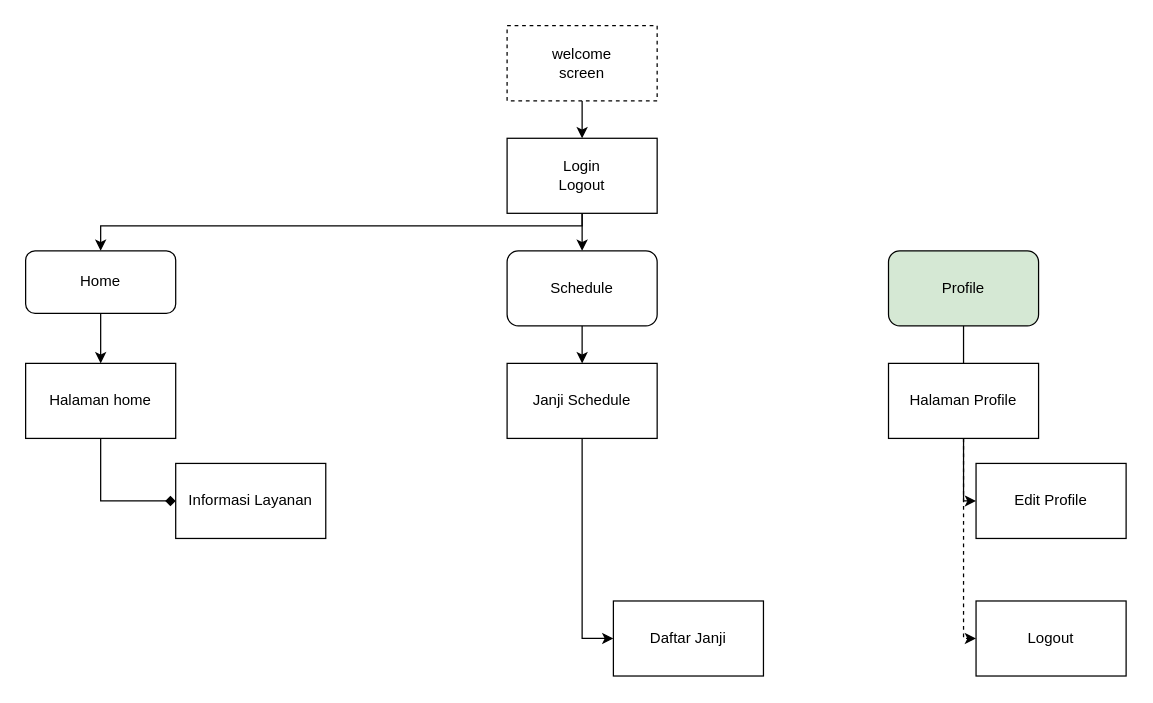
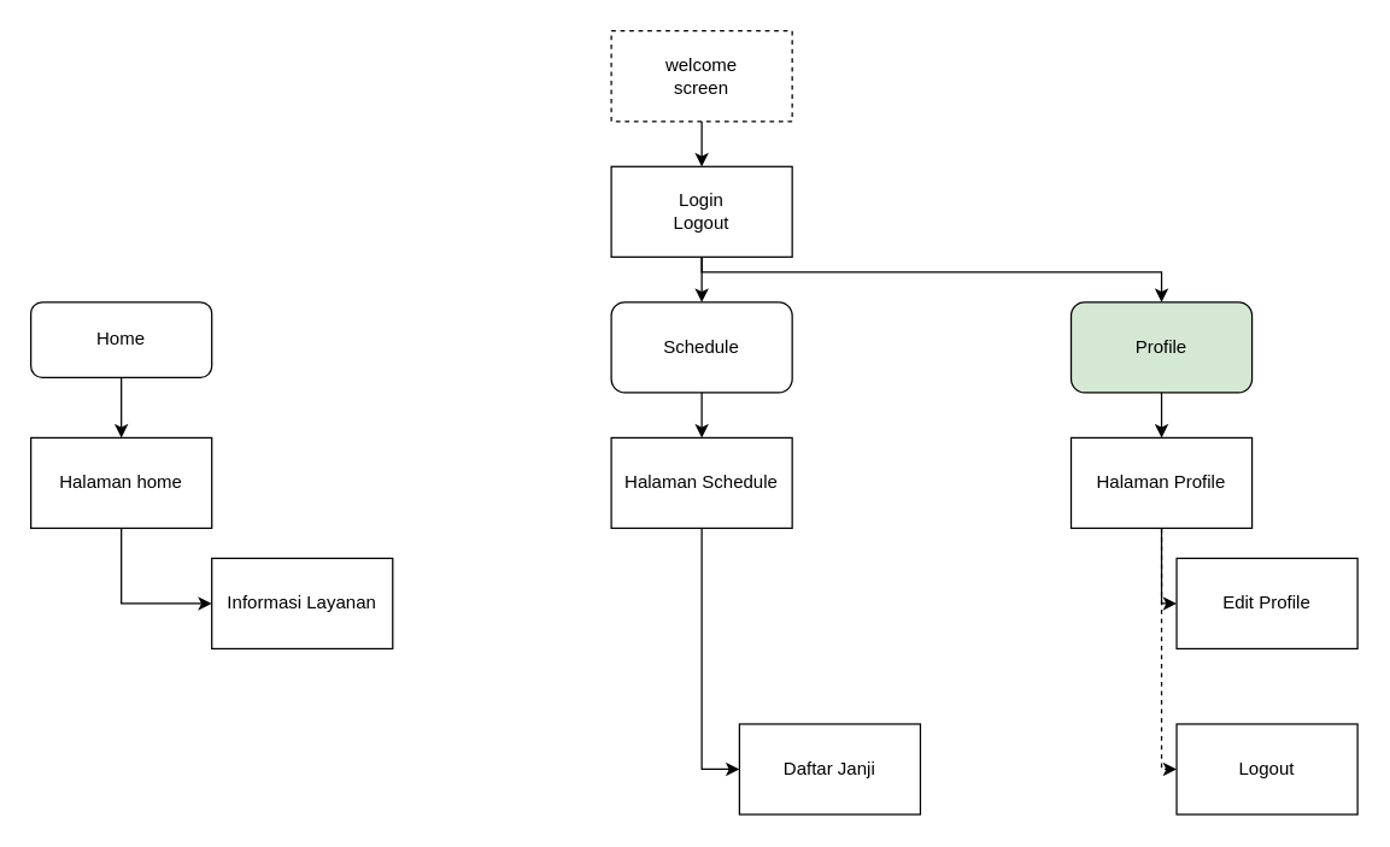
  <mxCell id="0" />
  <mxCell id="1" parent="0" />
  <mxCell id="2" value="" style="edgeStyle=orthogonalEdgeStyle;rounded=0;orthogonalLoop=1;jettySize=auto;html=1;" edge="1" parent="1" source="3" target="7"><mxGeometry relative="1" as="geometry" /></mxCell>
  <mxCell id="3" value="welcome&lt;br&gt;screen" style="rounded=0;whiteSpace=wrap;html=1;dashed=1;" vertex="1" parent="1"><mxGeometry x="405" y="20" width="120" height="60" as="geometry" /></mxCell>
- <mxCell id="4" value="" style="edgeStyle=orthogonalEdgeStyle;rounded=0;orthogonalLoop=1;jettySize=auto;html=1;" edge="1" parent="1" source="7" target="9"><mxGeometry relative="1" as="geometry"><Array as="points"><mxPoint x="465" y="180" /><mxPoint x="80" y="180" /></Array></mxGeometry></mxCell>
  <mxCell id="5" value="" style="edgeStyle=orthogonalEdgeStyle;rounded=0;orthogonalLoop=1;jettySize=auto;html=1;" edge="1" parent="1" source="7" target="11"><mxGeometry relative="1" as="geometry" /></mxCell>
+ <mxCell id="6" value="" style="edgeStyle=orthogonalEdgeStyle;rounded=0;orthogonalLoop=1;jettySize=auto;html=1;exitX=0.5;exitY=1;exitDx=0;exitDy=0;entryX=0.5;entryY=0;entryDx=0;entryDy=0;" edge="1" parent="1" source="7" target="19"><mxGeometry relative="1" as="geometry"><Array as="points"><mxPoint x="465" y="180" /><mxPoint x="770" y="180" /></Array></mxGeometry></mxCell>
  <mxCell id="7" value="Login&lt;br&gt;Logout" style="rounded=0;whiteSpace=wrap;html=1;" vertex="1" parent="1"><mxGeometry x="405" y="110" width="120" height="60" as="geometry" /></mxCell>
  <mxCell id="8" value="" style="edgeStyle=orthogonalEdgeStyle;rounded=0;orthogonalLoop=1;jettySize=auto;html=1;" edge="1" parent="1" source="9" target="13"><mxGeometry relative="1" as="geometry" /></mxCell>
  <mxCell id="9" value="Home" style="whiteSpace=wrap;html=1;rounded=1&#10;;" vertex="1" parent="1"><mxGeometry y="200" width="120" height="50" as="geometry" x="20" /></mxCell>
  <mxCell id="10" value="" style="edgeStyle=orthogonalEdgeStyle;rounded=0;orthogonalLoop=1;jettySize=auto;html=1;" edge="1" parent="1" source="11" target="15"><mxGeometry relative="1" as="geometry" /></mxCell>
  <mxCell id="11" value="Schedule" style="rounded=1;whiteSpace=wrap;html=1;" vertex="1" parent="1"><mxGeometry x="405" y="200" width="120" height="60" as="geometry" /></mxCell>
- <mxCell id="12" value="" style="edgeStyle=orthogonalEdgeStyle;rounded=0;orthogonalLoop=1;jettySize=auto;html=1;endArrow=diamond;" edge="1" parent="1" source="13" target="14"><mxGeometry relative="1" as="geometry"><Array as="points"><mxPoint x="80" y="400" /></Array></mxGeometry></mxCell>
+ <mxCell id="12" value="" style="edgeStyle=orthogonalEdgeStyle;rounded=0;orthogonalLoop=1;jettySize=auto;html=1;" edge="1" parent="1" source="13" target="14"><mxGeometry relative="1" as="geometry"><Array as="points"><mxPoint x="80" y="400" /></Array></mxGeometry></mxCell>
  <mxCell id="13" value="Halaman home" style="whiteSpace=wrap;html=1;rounded=0;" vertex="1" parent="1"><mxGeometry y="290" width="120" height="60" as="geometry" x="20" /></mxCell>
  <mxCell id="14" value="Informasi Layanan" style="whiteSpace=wrap;html=1;rounded=0;" vertex="1" parent="1"><mxGeometry x="140" y="370" width="120" height="60" as="geometry" /></mxCell>
- <mxCell id="15" value="Janji Schedule" style="rounded=0;whiteSpace=wrap;html=1;" vertex="1" parent="1"><mxGeometry x="405" y="290" width="120" height="60" as="geometry" /></mxCell>
+ <mxCell id="15" value="Halaman Schedule" style="rounded=0;whiteSpace=wrap;html=1;" vertex="1" parent="1"><mxGeometry x="405" y="290" width="120" height="60" as="geometry" /></mxCell>
  <mxCell id="16" value="" style="edgeStyle=orthogonalEdgeStyle;rounded=0;orthogonalLoop=1;jettySize=auto;html=1;entryX=0;entryY=0.5;entryDx=0;entryDy=0;exitX=0.5;exitY=1;exitDx=0;exitDy=0;" edge="1" parent="1" source="15" target="17"><mxGeometry relative="1" as="geometry"><Array as="points"><mxPoint x="465" y="510" /></Array></mxGeometry></mxCell>
  <mxCell id="17" value="Daftar Janji" style="rounded=0;whiteSpace=wrap;html=1;" vertex="1" parent="1"><mxGeometry x="490" y="480" width="120" height="60" as="geometry" /></mxCell>
- <mxCell id="18" value="" style="edgeStyle=orthogonalEdgeStyle;rounded=0;orthogonalLoop=1;jettySize=auto;html=1;endArrow=none;" edge="1" parent="1" source="19" target="21"><mxGeometry relative="1" as="geometry" /></mxCell>
+ <mxCell id="18" value="" style="edgeStyle=orthogonalEdgeStyle;rounded=0;orthogonalLoop=1;jettySize=auto;html=1;" edge="1" parent="1" source="19" target="21"><mxGeometry relative="1" as="geometry" /></mxCell>
  <mxCell id="19" value="Profile" style="rounded=1;whiteSpace=wrap;html=1;fillColor=#d5e8d4;" vertex="1" parent="1"><mxGeometry x="710" y="200" width="120" height="60" as="geometry" /></mxCell>
  <mxCell id="20" value="" style="edgeStyle=orthogonalEdgeStyle;rounded=0;orthogonalLoop=1;jettySize=auto;html=1;" edge="1" parent="1" source="21" target="23"><mxGeometry relative="1" as="geometry"><Array as="points"><mxPoint x="770" y="400" /></Array></mxGeometry></mxCell>
  <mxCell id="21" value="Halaman Profile" style="rounded=0;whiteSpace=wrap;html=1;" vertex="1" parent="1"><mxGeometry x="710" y="290" width="120" height="60" as="geometry" /></mxCell>
  <mxCell id="22" value="" style="edgeStyle=orthogonalEdgeStyle;rounded=0;orthogonalLoop=1;jettySize=auto;html=1;exitX=0.5;exitY=1;exitDx=0;exitDy=0;dashed=1;" edge="1" parent="1" source="21" target="24"><mxGeometry relative="1" as="geometry"><Array as="points"><mxPoint x="770" y="510" /></Array></mxGeometry></mxCell>
  <mxCell id="23" value="Edit Profile" style="rounded=0;whiteSpace=wrap;html=1;" vertex="1" parent="1"><mxGeometry x="780" y="370" width="120" height="60" as="geometry" /></mxCell>
  <mxCell id="24" value="Logout" style="rounded=0;whiteSpace=wrap;html=1;" vertex="1" parent="1"><mxGeometry x="780" y="480" width="120" height="60" as="geometry" /></mxCell>
